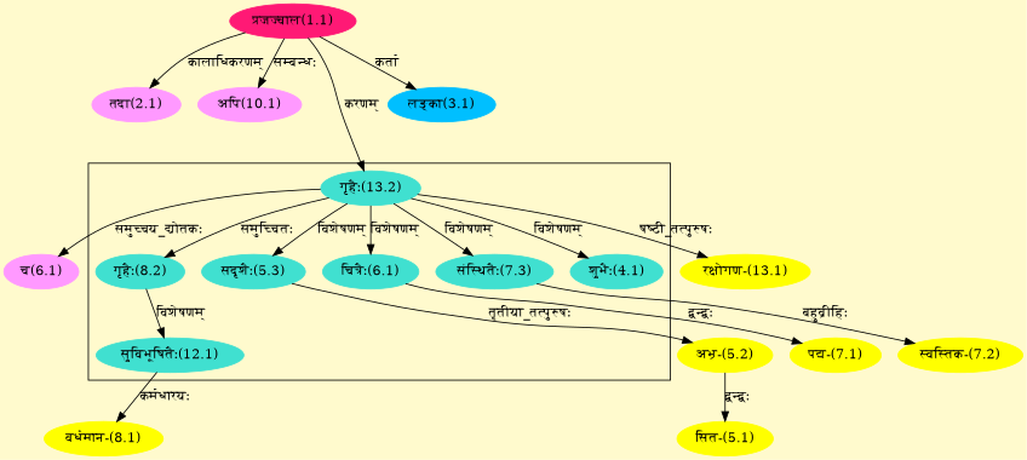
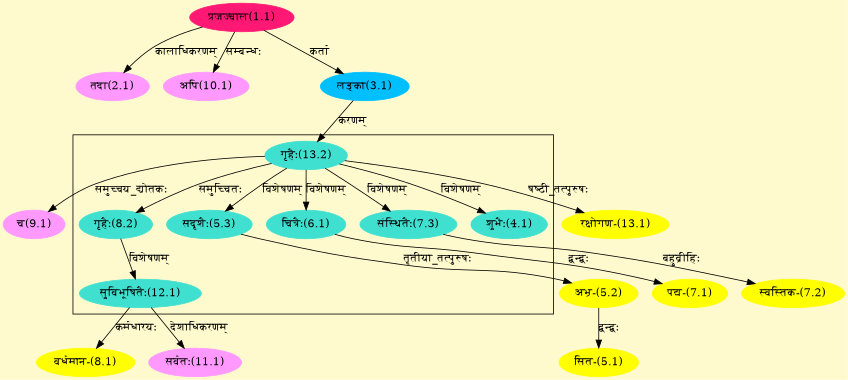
  digraph {
    bgcolor=lemonchiffon1
    compound=true
    rankdir=BT
    node [color="#40E0D0" style=filled]
    edge [dir=back]
    n1 [label="शुभैः(4.1)"]
    n2 [label="गृहैः(13.2)"]
    n3 [label="सदृशैः(5.3)"]
    n4 [label="चित्रैः(6.1)"]
    n5 [label="संस्थितैः(7.3)"]
    n6 [label="गृहैः(8.2)"]
    n7 [label="सुविभूषितैः(12.1)"]
    n8 [color="#FF1975" label="प्रजज्वाल(1.1)"]
    n9 [color="#FF99FF" label="तदा(2.1)"]
    n10 [color="#00BFFF" label="लङ्का(3.1)"]
    n11 [color="#FFFF00" label="सित-(5.1)"]
    n12 [color="#FFFF00" label="अभ्र-(5.2)"]
    n13 [color="#FFFF00" label="पद्म-(7.1)"]
    n14 [color="#FFFF00" label="स्वस्तिक-(7.2)"]
    n15 [color="#FFFF00" label="वर्धमान-(8.1)"]
-   n16 [color="#FF99FF" label="च(6.1)"]
+   n16 [color="#FF99FF" label="च(9.1)"]
    n17 [color="#FF99FF" label="अपि(10.1)"]
+   n18 [color="#FF99FF" label="सर्वतः(11.1)"]
    n19 [color="#FFFF00" label="रक्षोगण-(13.1)"]
    subgraph cluster_1 {
      n1
      n2
      n3
      n4
      n5
      n6
      n7
    }
    n1 -> n2 [label="विशेषणम्"]
-   n2 -> n8 [label="करणम्"]
+   n2 -> n10 [label="करणम्"]
    n3 -> n2 [label="विशेषणम्"]
    n4 -> n2 [label="विशेषणम्"]
    n5 -> n2 [label="विशेषणम्"]
    n6 -> n2 [label="समुच्चितः"]
    n7 -> n6 [label="विशेषणम्"]
    n9 -> n8 [label="कालाधिकरणम्"]
    n10 -> n8 [label="कर्ता"]
    n11 -> n12 [label="द्वन्द्वः"]
    n12 -> n3 [label="तृतीया_तत्पुरुषः"]
    n13 -> n4 [label="द्वन्द्वः"]
    n14 -> n5 [label="बहुव्रीहिः"]
    n15 -> n7 [label="कर्मधारयः"]
    n16 -> n2 [label="समुच्चय_द्योतकः"]
    n17 -> n8 [label="सम्बन्धः"]
+   n18 -> n7 [label="देशाधिकरणम्"]
    n19 -> n2 [label="षष्ठी_तत्पुरुषः"]
  }
